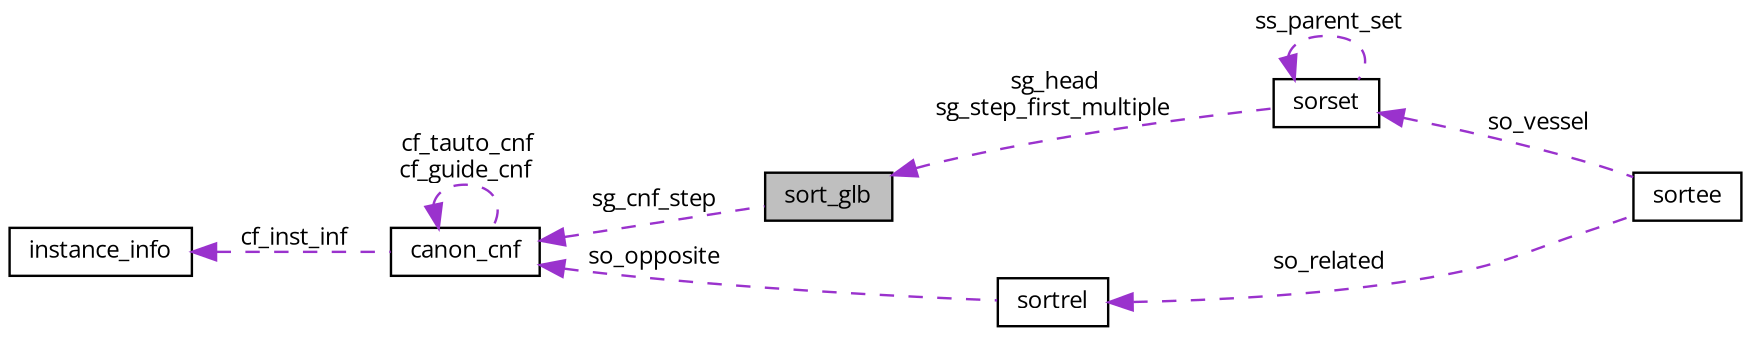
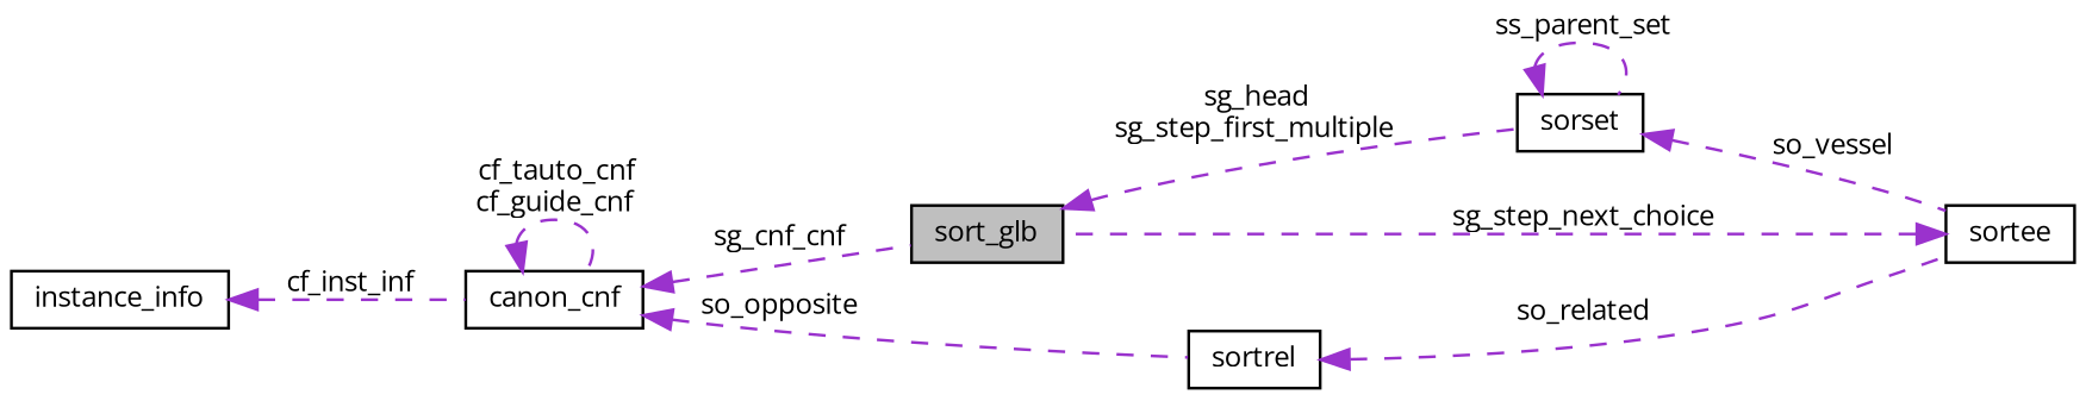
  digraph {
    fontname="Open Sans"
    rankdir=LR
    node [color=black fillcolor=white fontname="Open Sans" fontsize=10 shape=record style=filled]
    edge [color=darkorchid3 dir=back fontname="Open Sans" fontsize=10 labelfontname=Helvetica labelfontsize=10 style=dashed]
    n1 [fillcolor=grey75 fontcolor=black height=0.2 label=sort_glb width=0.4]
    n2 [height=0.2 label=sorset width=0.4]
    n3 [height=0.2 label=canon_cnf width=0.4]
    n4 [height=0.2 label=sortrel width=0.4]
    n5 [height=0.2 label=instance_info width=0.4]
    n6 [height=0.2 label=sortee width=0.4]
    n1 -> n2 [label=" sg_head\nsg_step_first_multiple"]
    n2 -> n2 [label=" ss_parent_set"]
    n2 -> n6 [label=" so_vessel"]
-   n3 -> n1 [label=" sg_cnf_step"]
+   n3 -> n1 [label=" sg_cnf_cnf"]
    n3 -> n3 [label=" cf_tauto_cnf\ncf_guide_cnf"]
    n3 -> n4 [label=" so_opposite"]
    n4 -> n6 [label=" so_related"]
    n5 -> n3 [label=" cf_inst_inf"]
+   n6 -> n1 [label=" sg_step_next_choice"]
  }
